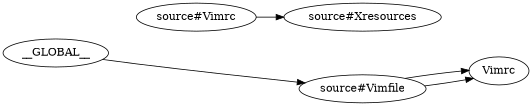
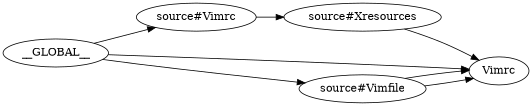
  digraph {
    rankdir=LR
    __GLOBAL__
    "source#Vimrc"
    n3 [label=Vimrc]
    "source#Vimfile"
    "source#Xresources"
+   __GLOBAL__ -> "source#Vimrc"
+   __GLOBAL__ -> n3
    __GLOBAL__ -> "source#Vimfile"
    "source#Vimrc" -> "source#Xresources"
    "source#Vimfile" -> n3
    "source#Vimfile" -> n3
+   "source#Xresources" -> n3
  }
